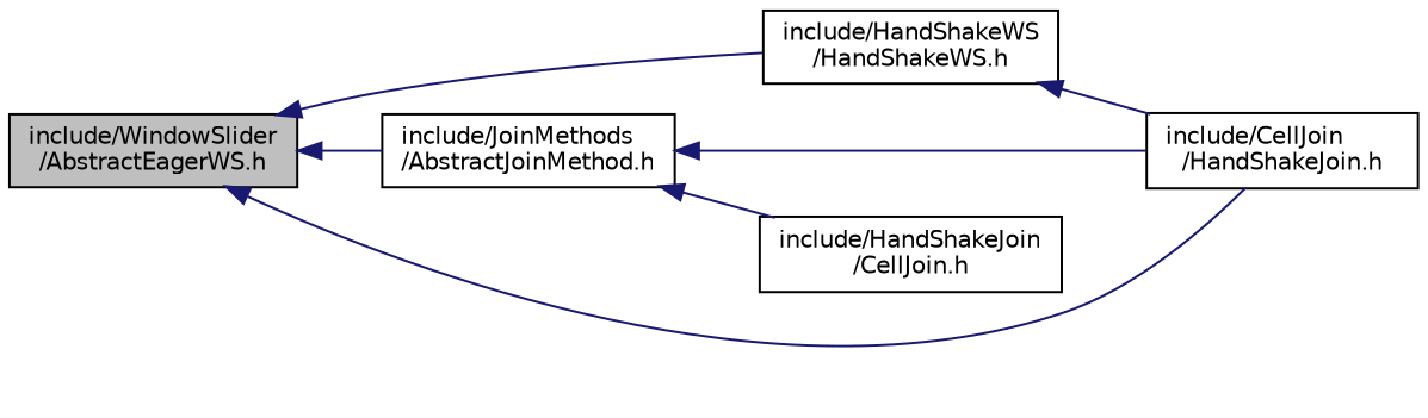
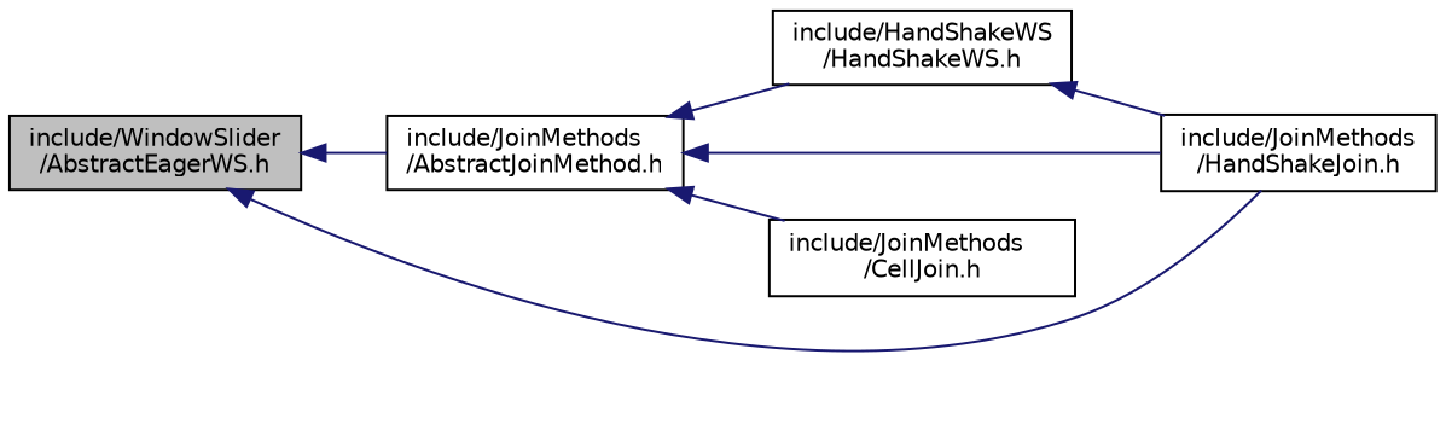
  digraph {
    rankdir=LR
    node [color=black fillcolor=white fontname=Helvetica fontsize=10 shape=record style=filled]
    edge [color=midnightblue dir=back fontname=Helvetica fontsize=10 labelfontname=Helvetica labelfontsize=10 style=solid]
    n1 [fillcolor=grey75 fontcolor=black height=0.2 label="include/WindowSlider\l/AbstractEagerWS.h" width=0.4]
    n2 [height=0.2 label="include/JoinMethods\l/AbstractJoinMethod.h" width=0.4]
    n3 [height=0.2 label="include/HandShakeWS\l/HandShakeWS.h" width=0.4]
-   n4 [height=0.2 label="include/CellJoin\l/HandShakeJoin.h" width=0.4]
-   n5 [height=0.2 label="include/HandShakeJoin\l/CellJoin.h" width=0.4]
+   n4 [height=0.2 label="include/JoinMethods\l/HandShakeJoin.h" width=0.4]
+   n5 [height=0.2 label="include/JoinMethods\l/CellJoin.h" width=0.4]
    n1 -> n2
-   n1 -> n3
+   n2 -> n3
    n1 -> n4
    n2 -> n4
    n2 -> n5
    n3 -> n4
  }
